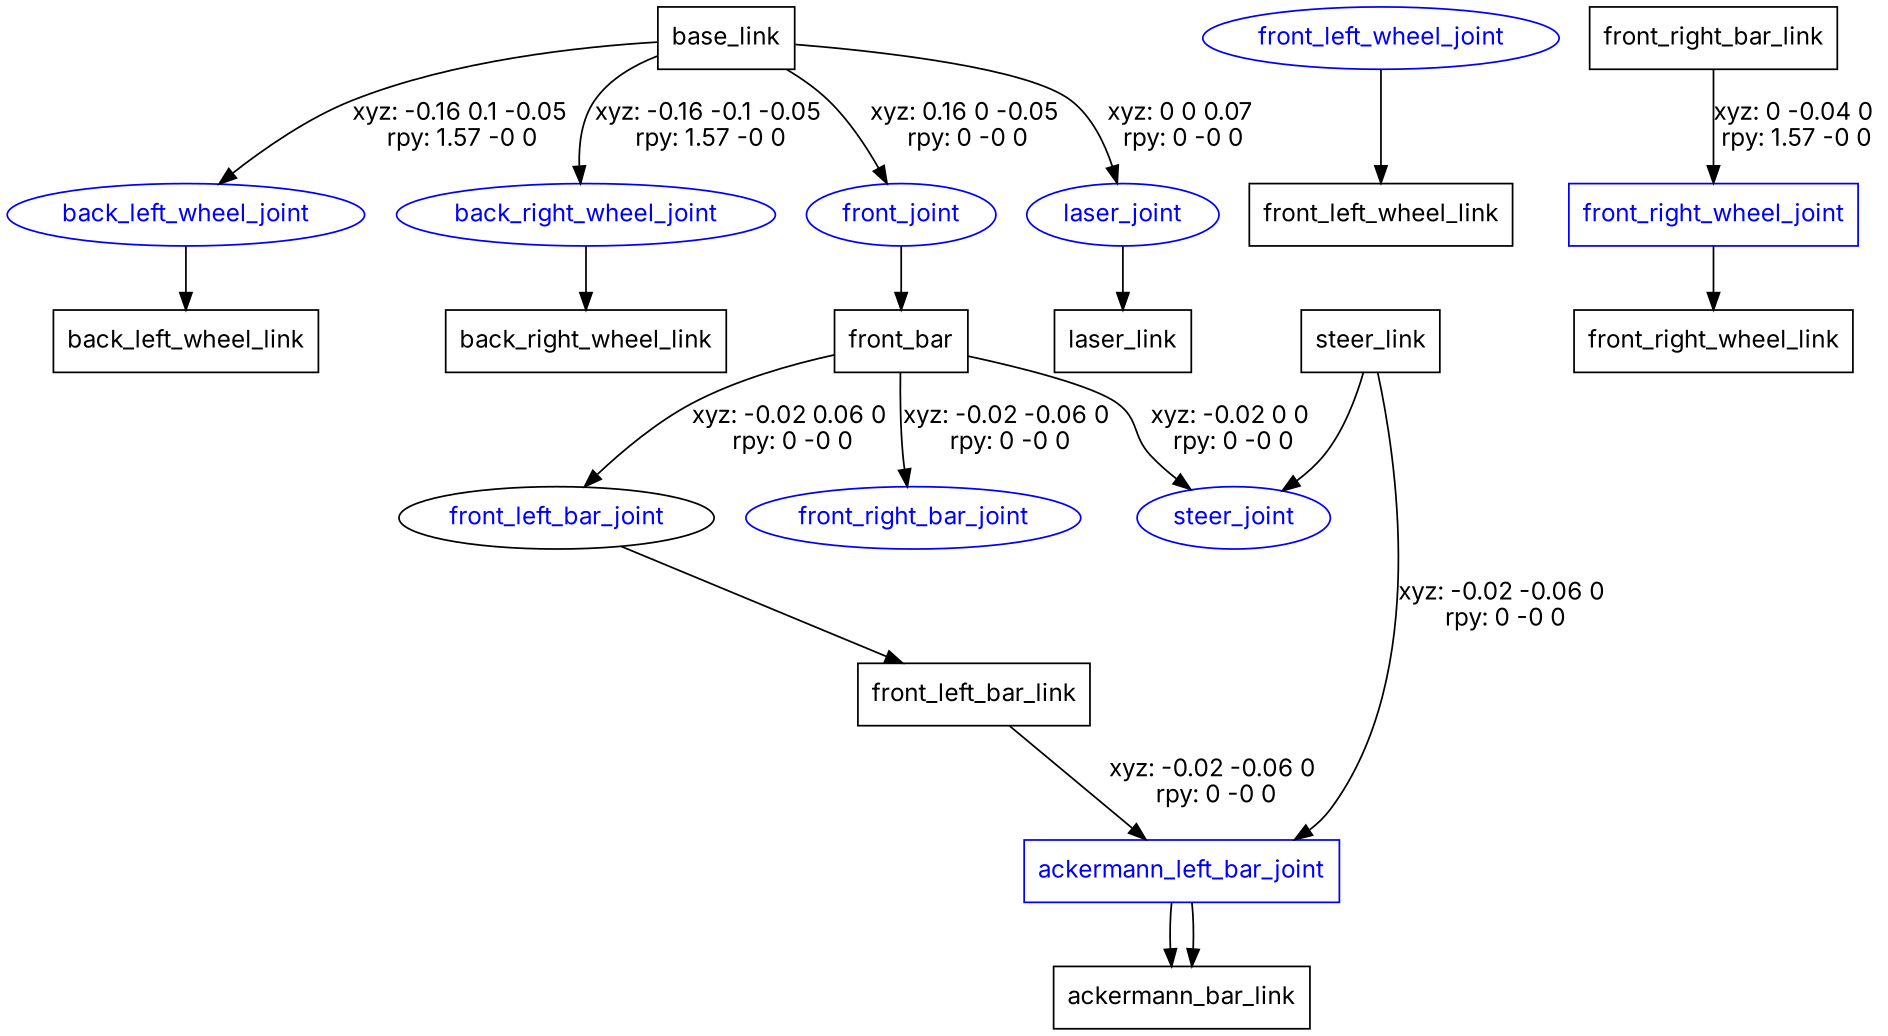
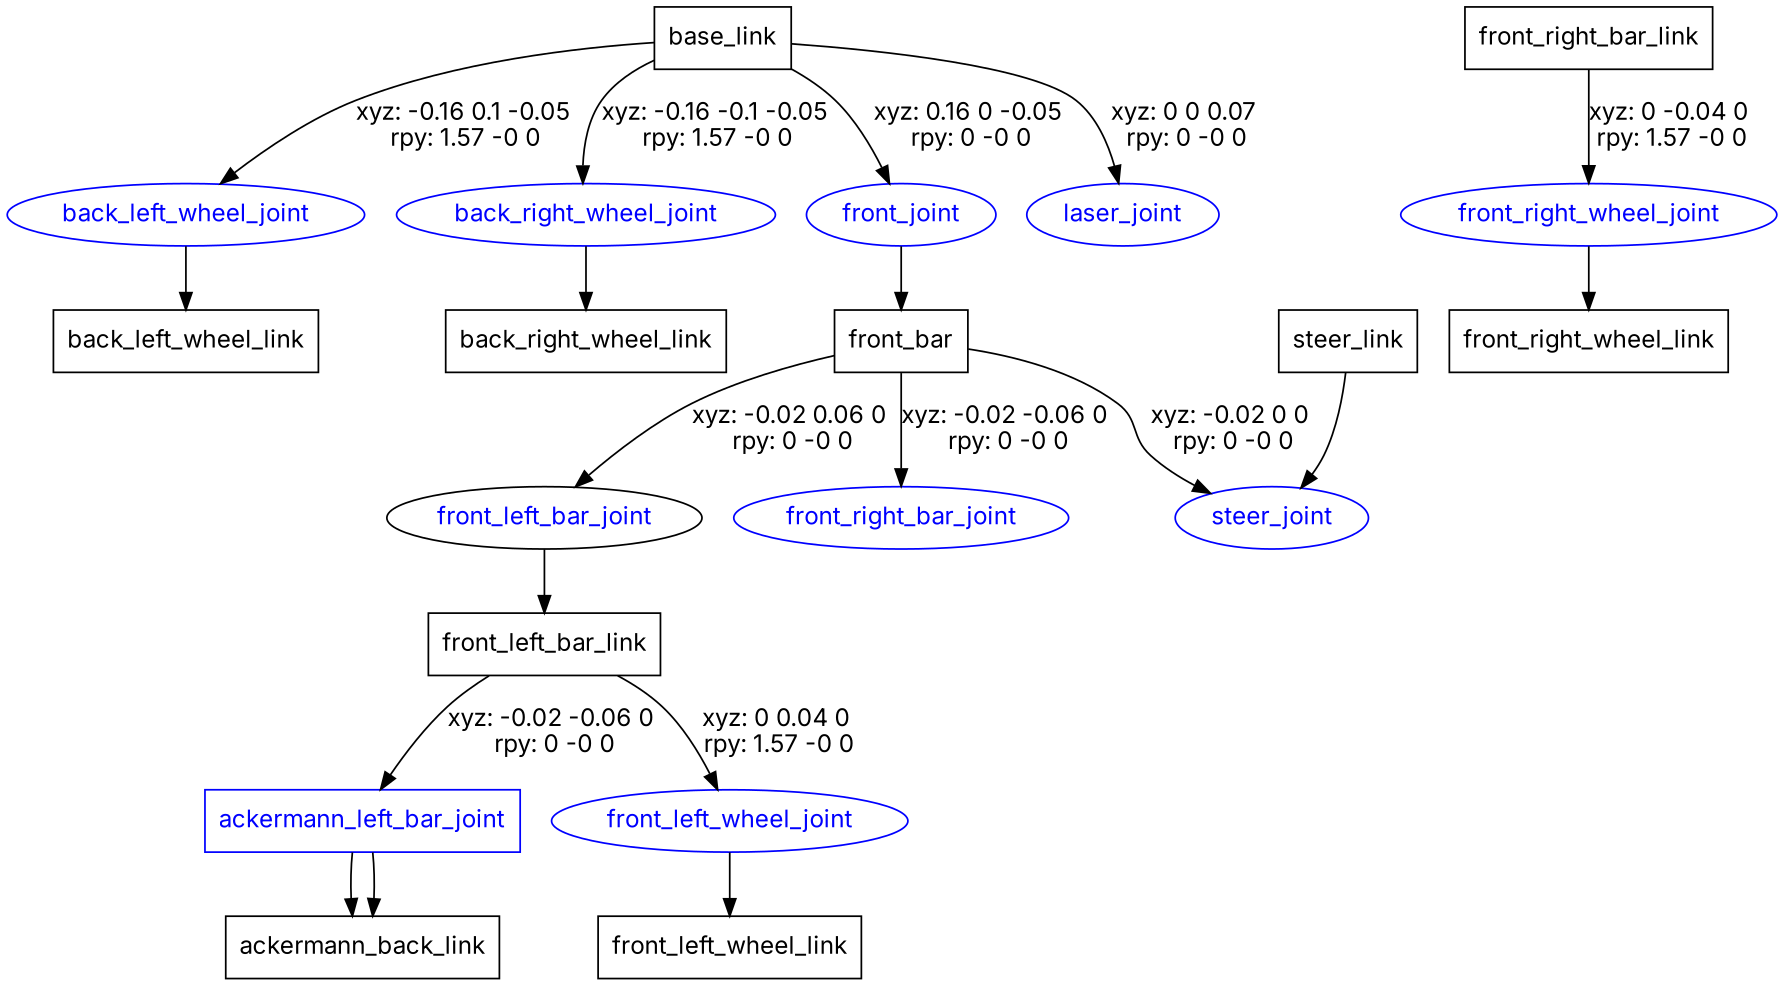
  digraph {
    fontname=Inter
    node [fontname=Inter shape=box]
    edge [fontname=Inter]
    n1 [label=base_link]
    back_left_wheel_joint [color=blue fontcolor=blue shape=ellipse]
    back_right_wheel_joint [color=blue fontcolor=blue shape=ellipse]
    front_joint [color=blue fontcolor=blue shape=ellipse]
    laser_joint [color=blue fontcolor=blue shape=ellipse]
    n6 [label=back_left_wheel_link]
    n7 [label=back_right_wheel_link]
    n8 [label=front_bar]
-   n9 [label=laser_link]
    front_left_bar_joint [color=black fontcolor=blue shape=ellipse]
    front_right_bar_joint [color=blue fontcolor=blue shape=ellipse]
    steer_joint [color=blue fontcolor=blue shape=ellipse]
    n13 [label=front_left_bar_link]
    ackermann_left_bar_joint [color=blue fontcolor=blue]
    front_left_wheel_joint [color=blue fontcolor=blue shape=ellipse]
-   n16 [label=ackermann_bar_link]
+   n16 [label=ackermann_back_link]
    n17 [label=front_left_wheel_link]
    n18 [label=front_right_bar_link]
-   front_right_wheel_joint [color=blue fontcolor=blue]
+   front_right_wheel_joint [color=blue fontcolor=blue shape=ellipse]
    n20 [label=front_right_wheel_link]
    n21 [label=steer_link]
    n1 -> back_left_wheel_joint [label="xyz: -0.16 0.1 -0.05 \nrpy: 1.57 -0 0"]
    n1 -> back_right_wheel_joint [label="xyz: -0.16 -0.1 -0.05 \nrpy: 1.57 -0 0"]
    n1 -> front_joint [label="xyz: 0.16 0 -0.05 \nrpy: 0 -0 0"]
    n1 -> laser_joint [label="xyz: 0 0 0.07 \nrpy: 0 -0 0"]
    back_left_wheel_joint -> n6
    back_right_wheel_joint -> n7
    front_joint -> n8
-   laser_joint -> n9
    n8 -> front_left_bar_joint [label="xyz: -0.02 0.06 0 \nrpy: 0 -0 0"]
    n8 -> front_right_bar_joint [label="xyz: -0.02 -0.06 0 \nrpy: 0 -0 0"]
    n8 -> steer_joint [label="xyz: -0.02 0 0 \nrpy: 0 -0 0"]
    front_left_bar_joint -> n13
    n13 -> ackermann_left_bar_joint [label="xyz: -0.02 -0.06 0 \nrpy: 0 -0 0"]
+   n13 -> front_left_wheel_joint [label="xyz: 0 0.04 0 \nrpy: 1.57 -0 0"]
    ackermann_left_bar_joint -> n16
    ackermann_left_bar_joint -> n16
    front_left_wheel_joint -> n17
    n18 -> front_right_wheel_joint [label="xyz: 0 -0.04 0 \nrpy: 1.57 -0 0"]
    front_right_wheel_joint -> n20
    n21 -> steer_joint
-   n21 -> ackermann_left_bar_joint [label="xyz: -0.02 -0.06 0 \nrpy: 0 -0 0"]
  }
